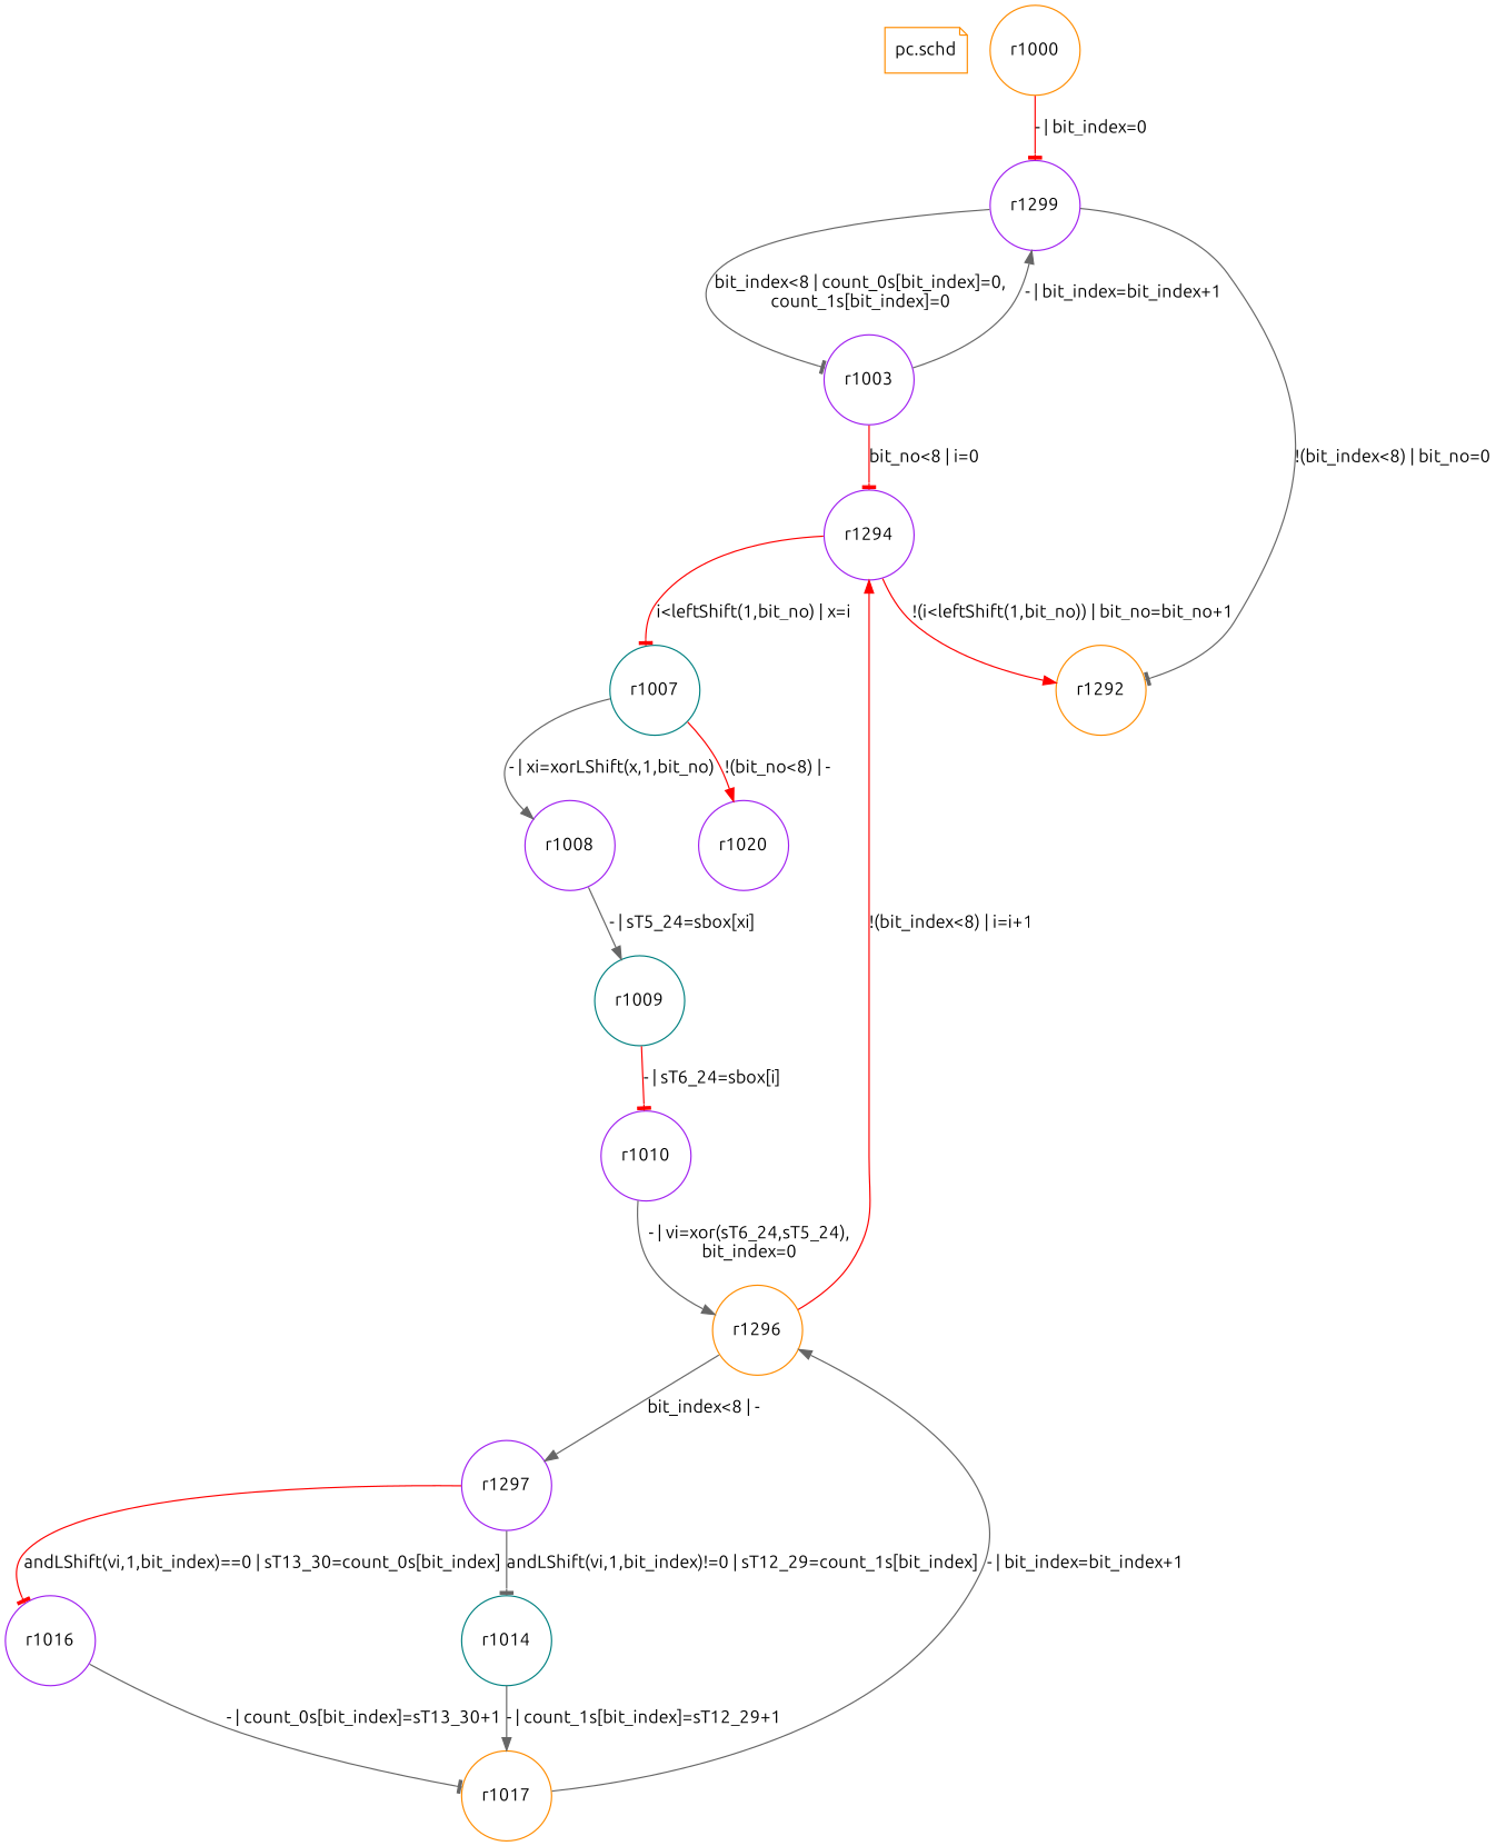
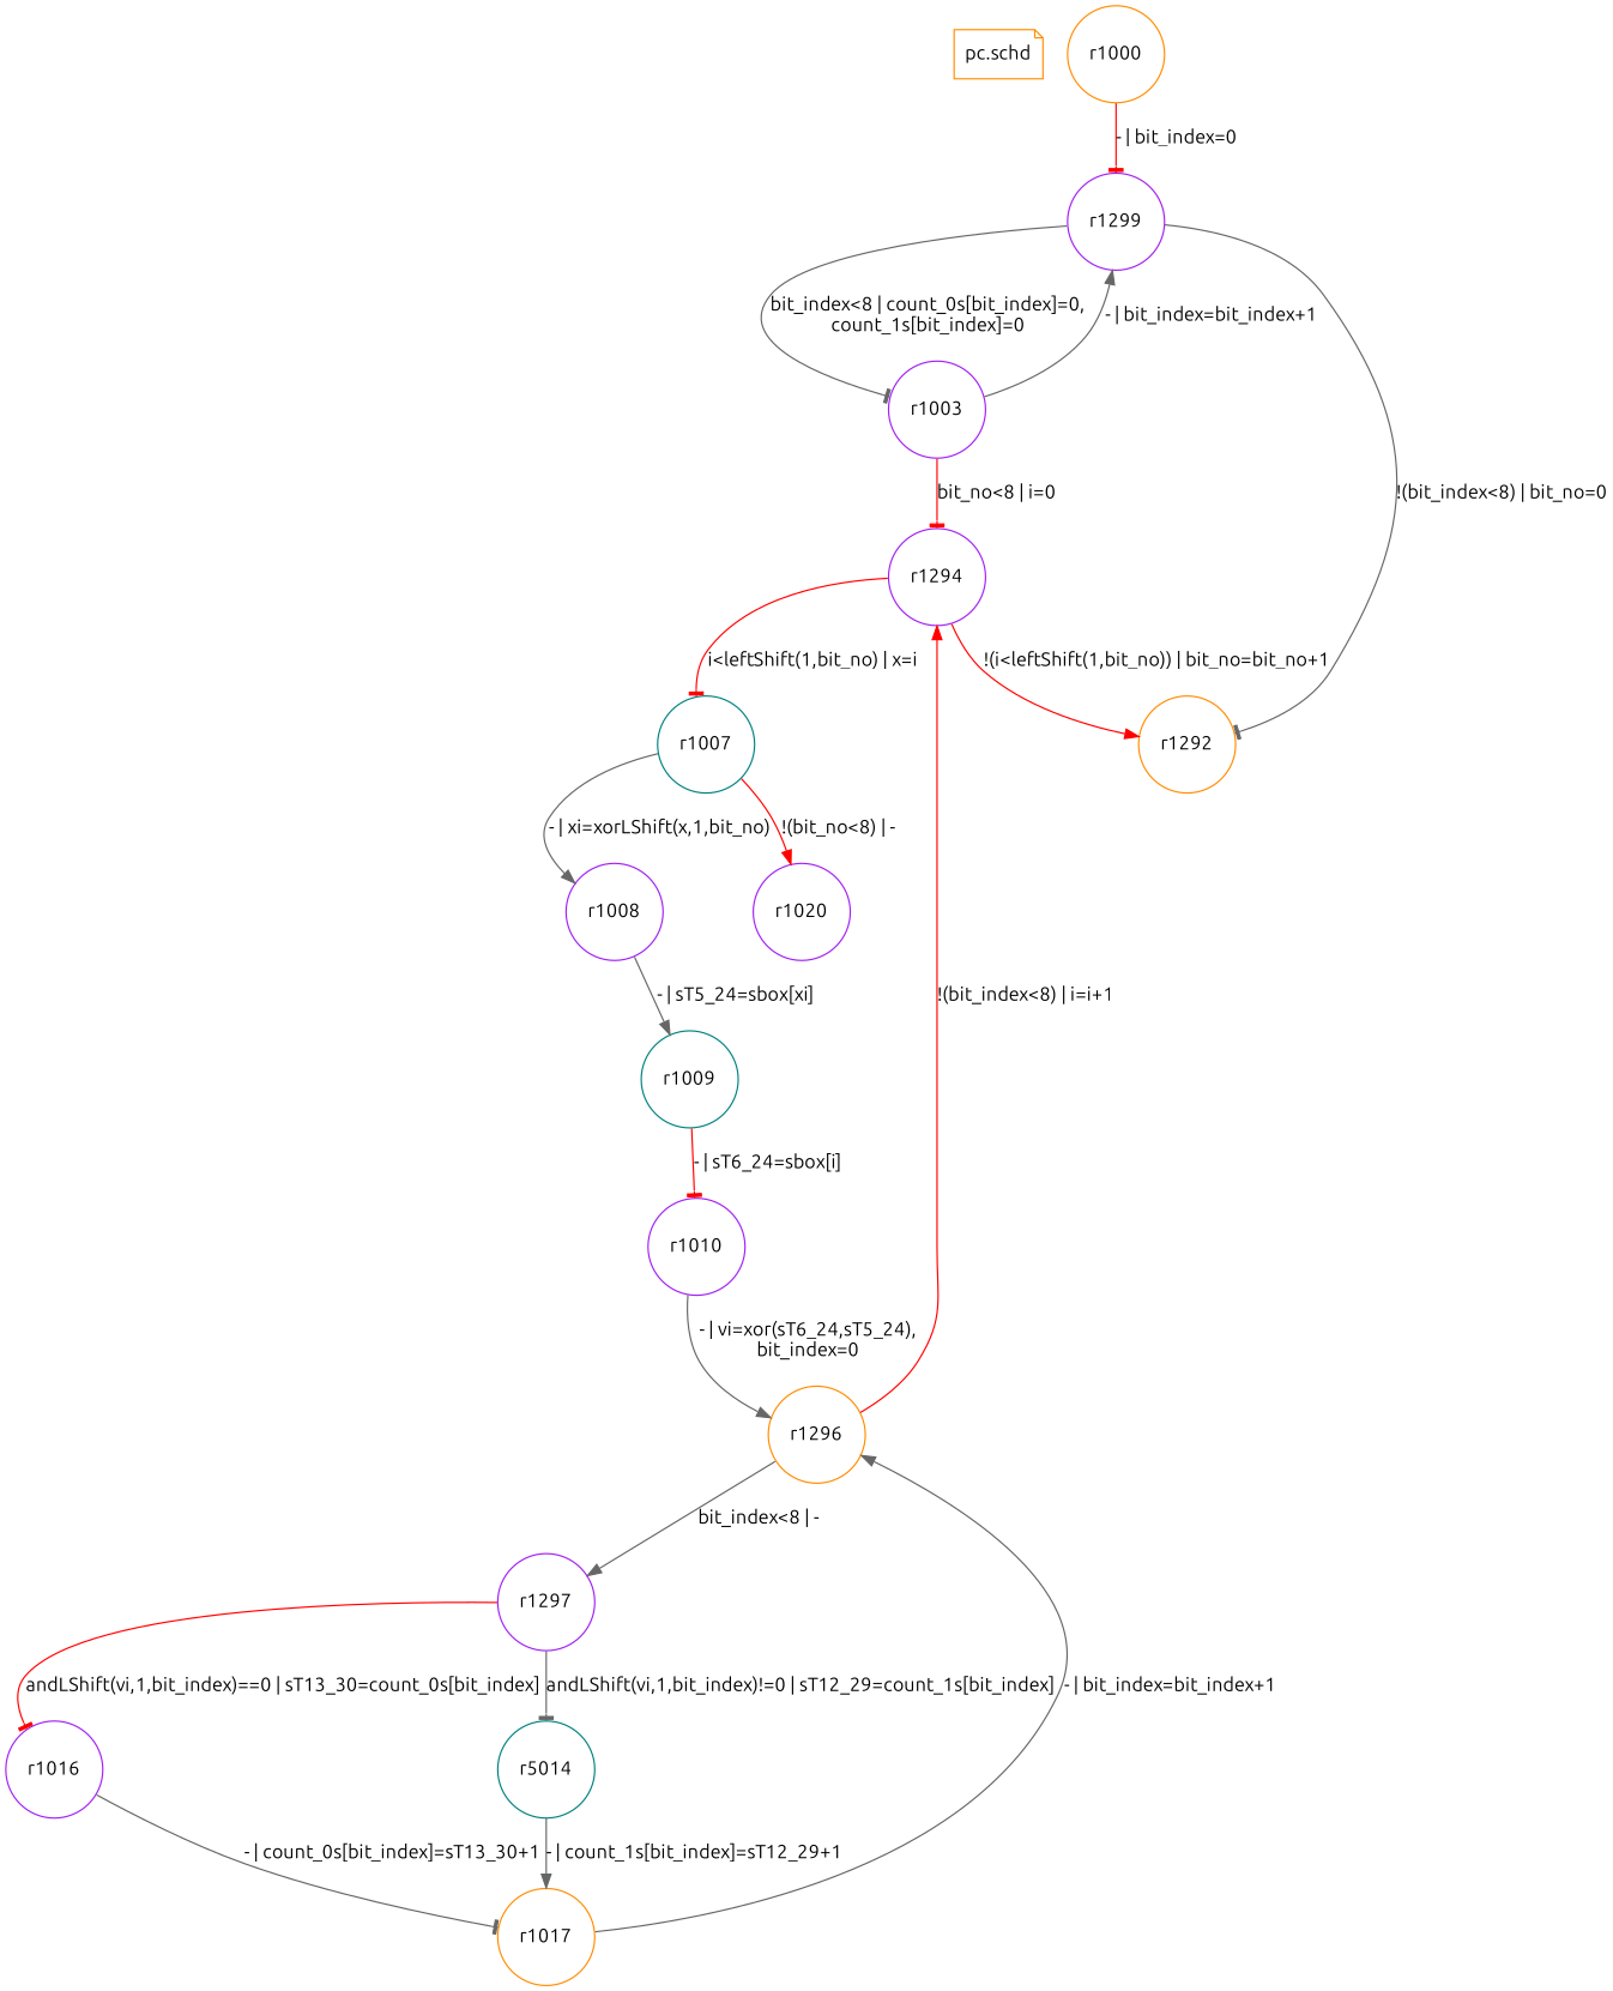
  digraph {
    fontname=Ubuntu
    node [color=purple fontname=Ubuntu shape=circle]
    edge [arrowhead=normal color=gray40 fontname=Ubuntu]
    "pc.schd" [color=darkorange shape=note]
    r1000 [color=darkorange]
    r1299
    r1003
    r1292 [color=darkorange]
    r1294
    r1007 [color=teal]
    r1020
    r1008
    r1009 [color=teal]
    r1010
    r1296 [color=darkorange]
    r1297
-   r1014 [color=teal]
+   r1014 [color=teal label=r5014]
    r1016
    r1017 [color=darkorange]
    r1000 -> r1299 [arrowhead=tee color=red label="- | bit_index=0"]
    r1299 -> r1003 [arrowhead=tee label="bit_index<8 | count_0s[bit_index]=0,\ncount_1s[bit_index]=0"]
    r1299 -> r1292 [arrowhead=tee label="!(bit_index<8) | bit_no=0"]
    r1003 -> r1299 [label="- | bit_index=bit_index+1"]
    r1003 -> r1294 [arrowhead=tee color=red label="bit_no<8 | i=0"]
    r1294 -> r1292 [color=red label="!(i<leftShift(1,bit_no)) | bit_no=bit_no+1"]
    r1294 -> r1007 [arrowhead=tee color=red label="i<leftShift(1,bit_no) | x=i"]
    r1007 -> r1020 [color=red label="!(bit_no<8) | -"]
    r1007 -> r1008 [label="- | xi=xorLShift(x,1,bit_no)"]
    r1008 -> r1009 [label="- | sT5_24=sbox[xi]"]
    r1009 -> r1010 [arrowhead=tee color=red label="- | sT6_24=sbox[i]"]
    r1010 -> r1296 [label="- | vi=xor(sT6_24,sT5_24),\nbit_index=0"]
    r1296 -> r1294 [color=red label="!(bit_index<8) | i=i+1"]
    r1296 -> r1297 [label="bit_index<8 | -"]
    r1297 -> r1014 [arrowhead=tee label="andLShift(vi,1,bit_index)!=0 | sT12_29=count_1s[bit_index]"]
    r1297 -> r1016 [arrowhead=tee color=red label="andLShift(vi,1,bit_index)==0 | sT13_30=count_0s[bit_index]"]
    r1014 -> r1017 [label="- | count_1s[bit_index]=sT12_29+1"]
    r1016 -> r1017 [arrowhead=tee label="- | count_0s[bit_index]=sT13_30+1"]
    r1017 -> r1296 [label="- | bit_index=bit_index+1"]
  }
